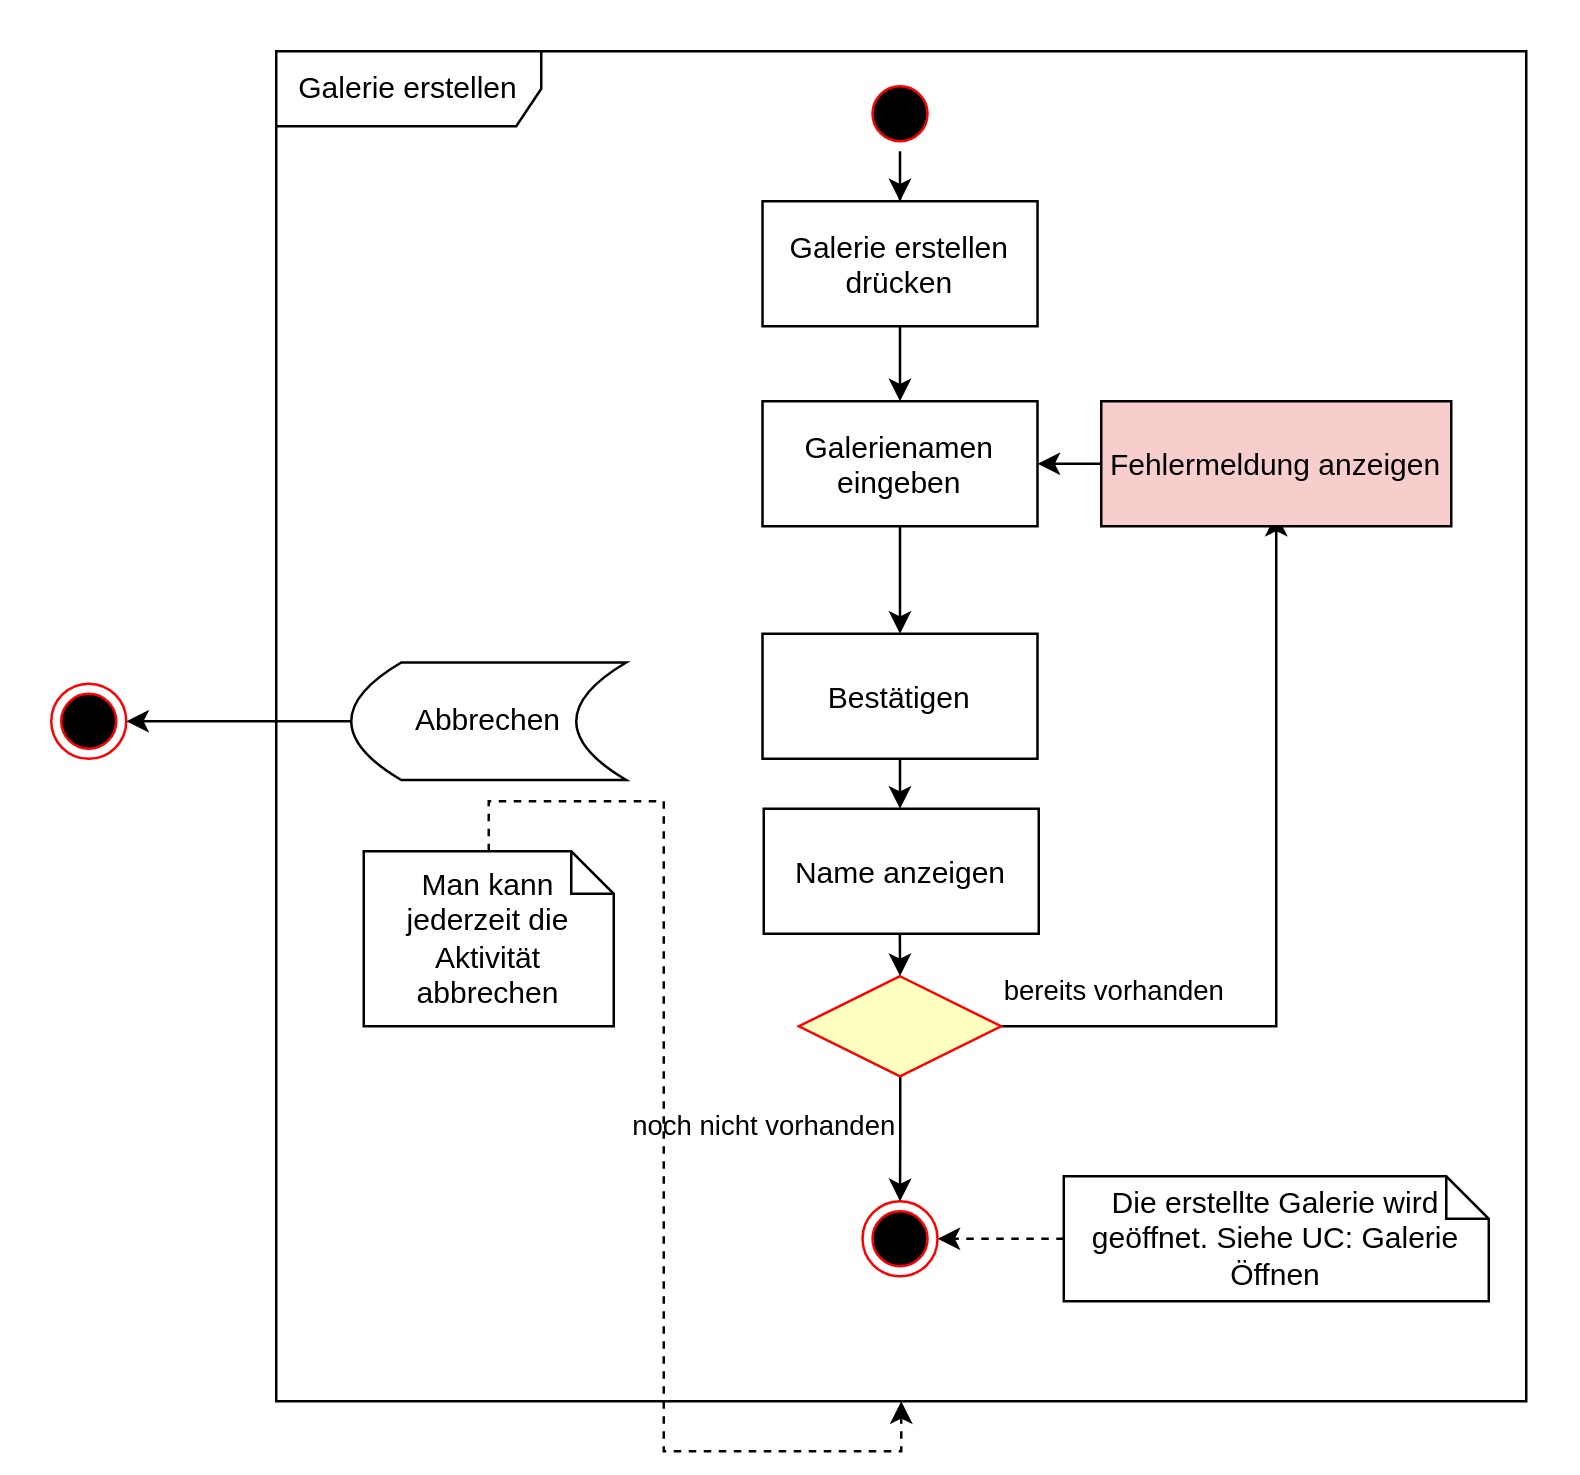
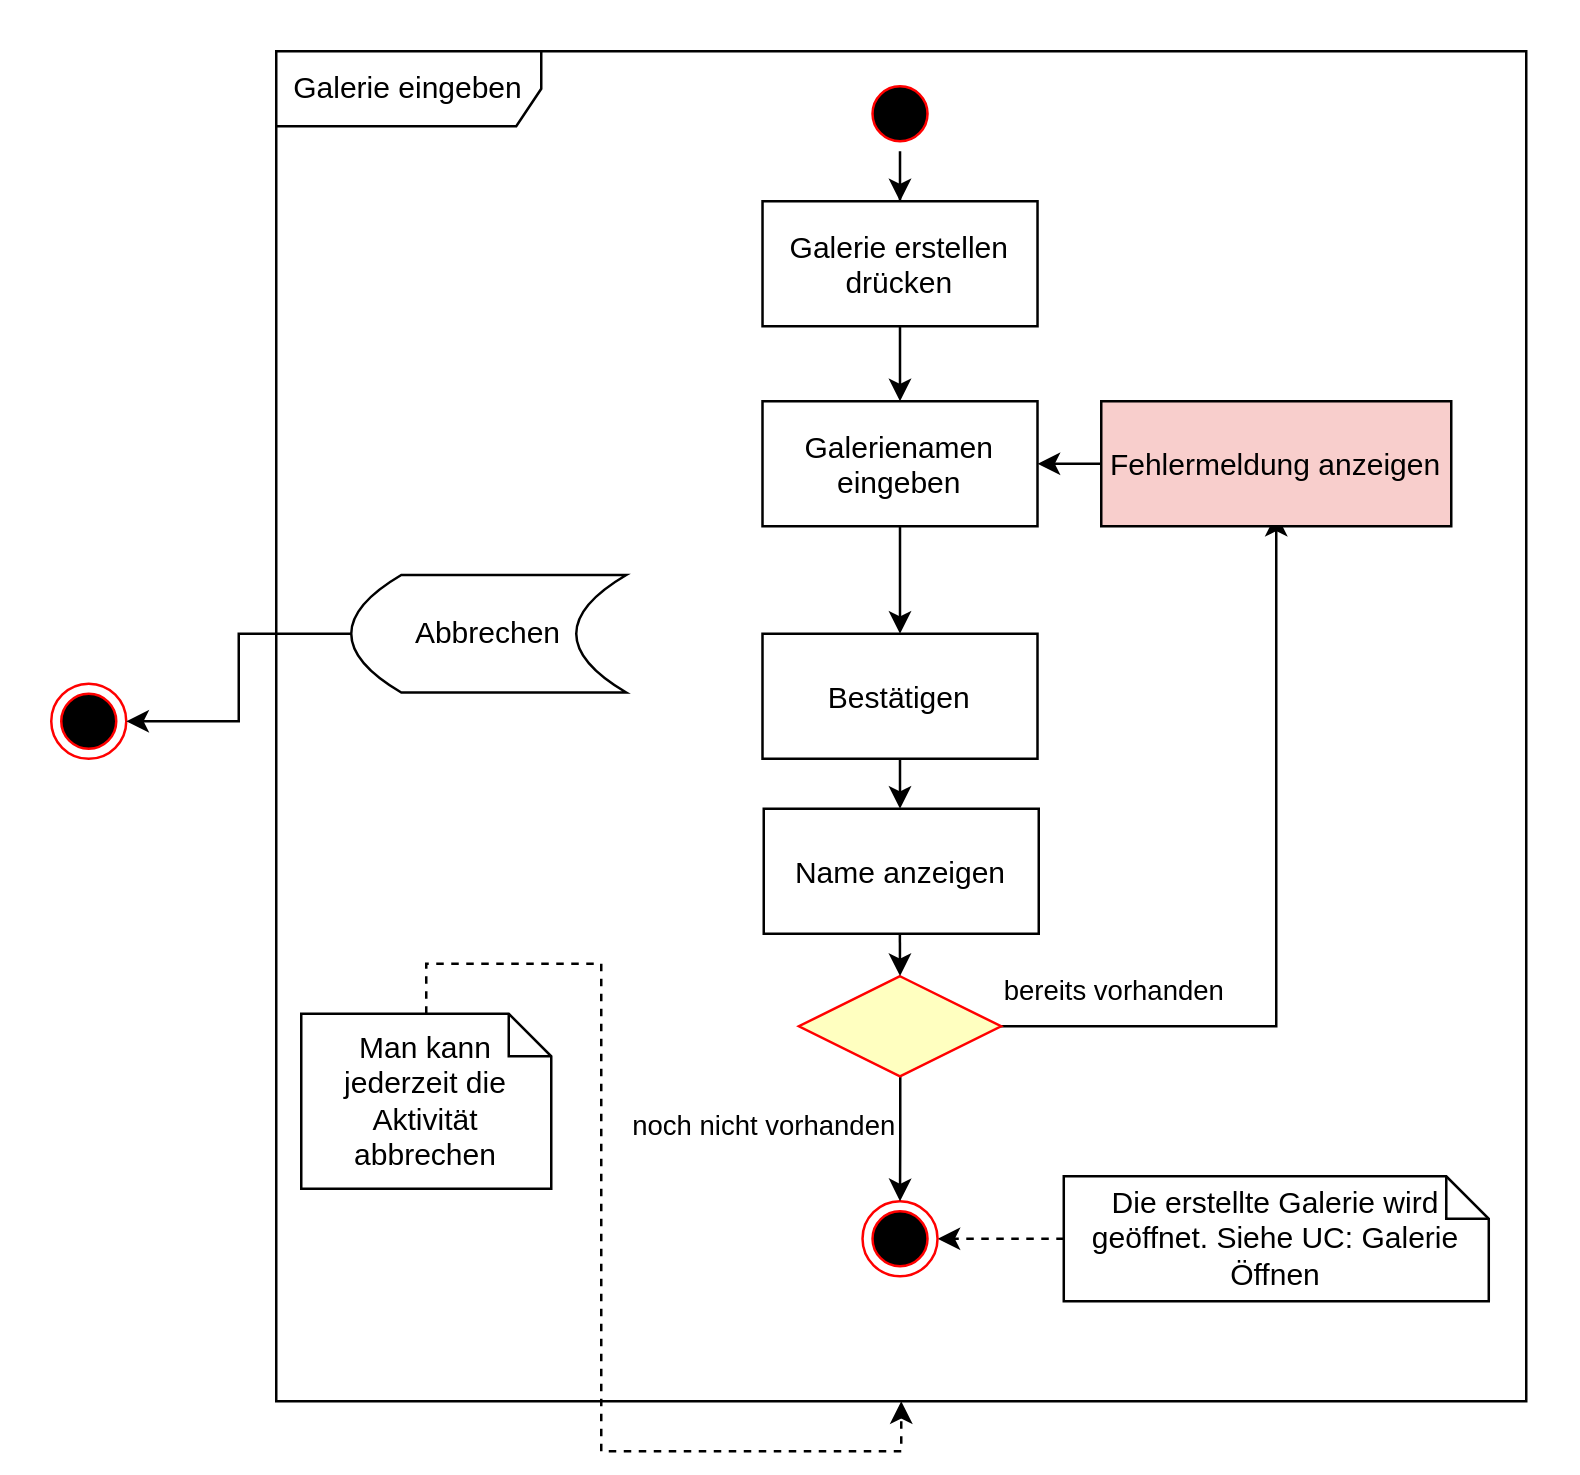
  <mxCell id="0" />
  <mxCell id="1" parent="0" />
  <mxCell id="2" style="edgeStyle=orthogonalEdgeStyle;rounded=0;orthogonalLoop=1;jettySize=auto;html=1;" parent="1" source="3" target="5" edge="1"><mxGeometry relative="1" as="geometry" /></mxCell>
  <mxCell id="3" value="" style="ellipse;shape=startState;fillColor=#000000;strokeColor=#ff0000;" parent="1" vertex="1"><mxGeometry x="344.51" y="30" width="30" height="30" as="geometry" /></mxCell>
  <mxCell id="4" style="edgeStyle=orthogonalEdgeStyle;rounded=0;orthogonalLoop=1;jettySize=auto;html=1;entryX=0.5;entryY=0;entryDx=0;entryDy=0;" parent="1" source="5" target="7" edge="1"><mxGeometry relative="1" as="geometry" /></mxCell>
  <mxCell id="5" value="Galerie erstellen &#10;drücken" style="" parent="1" vertex="1"><mxGeometry x="304.51" y="80" width="110" height="50" as="geometry" /></mxCell>
  <mxCell id="6" style="edgeStyle=orthogonalEdgeStyle;rounded=0;orthogonalLoop=1;jettySize=auto;html=1;" parent="1" source="7" target="9" edge="1"><mxGeometry relative="1" as="geometry" /></mxCell>
  <mxCell id="7" value="Galerienamen &#10;eingeben" style="" parent="1" vertex="1"><mxGeometry x="304.5" y="160" width="110" height="50" as="geometry" /></mxCell>
  <mxCell id="8" style="edgeStyle=orthogonalEdgeStyle;rounded=0;orthogonalLoop=1;jettySize=auto;html=1;entryX=0.5;entryY=0;entryDx=0;entryDy=0;" edge="1" parent="1" source="9" target="26"><mxGeometry relative="1" as="geometry" /></mxCell>
  <mxCell id="9" value="Bestätigen" style="" parent="1" vertex="1"><mxGeometry x="304.5" y="253" width="110" height="50" as="geometry" /></mxCell>
  <mxCell id="10" style="edgeStyle=orthogonalEdgeStyle;rounded=0;orthogonalLoop=1;jettySize=auto;html=1;dashed=1;" parent="1" source="11" target="12" edge="1"><mxGeometry relative="1" as="geometry" /></mxCell>
  <mxCell id="11" value="Die erstellte Galerie wird geöffnet. Siehe UC: Galerie Öffnen" style="shape=note;whiteSpace=wrap;size=17" parent="1" vertex="1"><mxGeometry x="425.01" y="470" width="170" height="50" as="geometry" /></mxCell>
  <mxCell id="12" value="" style="ellipse;shape=endState;fillColor=#000000;strokeColor=#ff0000" parent="1" vertex="1"><mxGeometry x="344.51" y="480" width="30" height="30" as="geometry" /></mxCell>
- <mxCell id="13" value="Galerie erstellen" style="shape=umlFrame;whiteSpace=wrap;html=1;pointerEvents=0;width=106;height=30;" parent="1" vertex="1"><mxGeometry x="110" y="20" width="500" height="540" as="geometry" /></mxCell>
+ <mxCell id="13" value="Galerie eingeben" style="shape=umlFrame;whiteSpace=wrap;html=1;pointerEvents=0;width=106;height=30;" parent="1" vertex="1"><mxGeometry x="110" y="20" width="500" height="540" as="geometry" /></mxCell>
  <mxCell id="14" value="" style="ellipse;shape=endState;fillColor=#000000;strokeColor=#ff0000" parent="1" vertex="1"><mxGeometry x="20" y="273" width="30" height="30" as="geometry" /></mxCell>
  <mxCell id="15" style="edgeStyle=orthogonalEdgeStyle;rounded=0;orthogonalLoop=1;jettySize=auto;html=1;" parent="1" source="16" target="14" edge="1"><mxGeometry relative="1" as="geometry" /></mxCell>
- <mxCell id="16" value="Abbrechen" style="shape=dataStorage;whiteSpace=wrap;html=1;fixedSize=1;" parent="1" vertex="1"><mxGeometry x="140" y="264.5" width="110" height="47" as="geometry" /></mxCell>
+ <mxCell id="16" value="Abbrechen" style="shape=dataStorage;whiteSpace=wrap;html=1;fixedSize=1;" parent="1" vertex="1"><mxGeometry x="140" y="229.5" width="110" height="47" as="geometry" /></mxCell>
  <mxCell id="17" style="edgeStyle=orthogonalEdgeStyle;rounded=0;orthogonalLoop=1;jettySize=auto;html=1;entryX=0.5;entryY=1;entryDx=0;entryDy=0;" parent="1" edge="1"><mxGeometry relative="1" as="geometry"><Array as="points"><mxPoint x="510" y="410" /></Array><mxPoint x="389.83" y="410" as="sourcePoint" /><mxPoint x="510" y="205" as="targetPoint" /></mxGeometry></mxCell>
  <mxCell id="18" value="bereits vorhanden" style="edgeLabel;html=1;align=center;verticalAlign=middle;resizable=0;points=[];" parent="17" vertex="1" connectable="0"><mxGeometry x="-0.355" relative="1" as="geometry"><mxPoint x="-50" y="-15" as="offset" /></mxGeometry></mxCell>
  <mxCell id="19" style="edgeStyle=orthogonalEdgeStyle;rounded=0;orthogonalLoop=1;jettySize=auto;html=1;" parent="1" source="21" target="12" edge="1"><mxGeometry relative="1" as="geometry"><mxPoint x="359.5" y="540" as="targetPoint" /></mxGeometry></mxCell>
  <mxCell id="20" value="noch nicht vorhanden" style="edgeLabel;html=1;align=center;verticalAlign=middle;resizable=0;points=[];" parent="19" vertex="1" connectable="0"><mxGeometry x="0.6" y="1" relative="1" as="geometry"><mxPoint x="-56" y="-20" as="offset" /></mxGeometry></mxCell>
  <mxCell id="21" value="" style="rhombus;fillColor=#ffffc0;strokeColor=#ff0000;" parent="1" vertex="1"><mxGeometry x="319.06" y="390" width="80.88" height="40" as="geometry" /></mxCell>
  <mxCell id="22" style="edgeStyle=orthogonalEdgeStyle;rounded=0;orthogonalLoop=1;jettySize=auto;html=1;entryX=1;entryY=0.5;entryDx=0;entryDy=0;" parent="1" source="23" target="7" edge="1"><mxGeometry relative="1" as="geometry" /></mxCell>
  <mxCell id="23" value="Fehlermeldung anzeigen" style="fillColor=#f8cecc;" parent="1" vertex="1"><mxGeometry x="440" y="160" width="140" height="50" as="geometry" /></mxCell>
  <mxCell id="24" style="edgeStyle=orthogonalEdgeStyle;rounded=0;orthogonalLoop=1;jettySize=auto;html=1;dashed=1;" parent="1" source="25" target="13" edge="1"><mxGeometry relative="1" as="geometry" /></mxCell>
- <mxCell id="25" value="Man kann jederzeit die Aktivität abbrechen" style="shape=note;whiteSpace=wrap;size=17" parent="1" vertex="1"><mxGeometry x="145" y="340" width="100" height="70" as="geometry" /></mxCell>
+ <mxCell id="25" value="Man kann jederzeit die Aktivität abbrechen" style="shape=note;whiteSpace=wrap;size=17" parent="1" vertex="1"><mxGeometry x="120" y="405" width="100" height="70" as="geometry" /></mxCell>
  <mxCell id="26" value="Name anzeigen" style="" vertex="1" parent="1"><mxGeometry x="305" y="323" width="110" height="50" as="geometry" /></mxCell>
  <mxCell id="27" style="edgeStyle=orthogonalEdgeStyle;rounded=0;orthogonalLoop=1;jettySize=auto;html=1;entryX=0.507;entryY=-0.002;entryDx=0;entryDy=0;entryPerimeter=0;" edge="1" parent="1"><mxGeometry relative="1" as="geometry"><mxPoint x="359.45" y="373" as="sourcePoint" /><mxPoint x="359.516" y="389.92" as="targetPoint" /></mxGeometry></mxCell>
